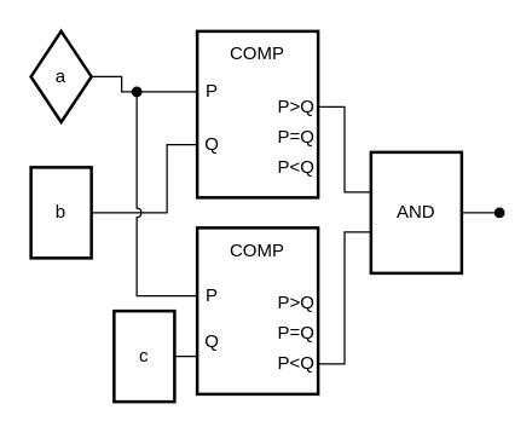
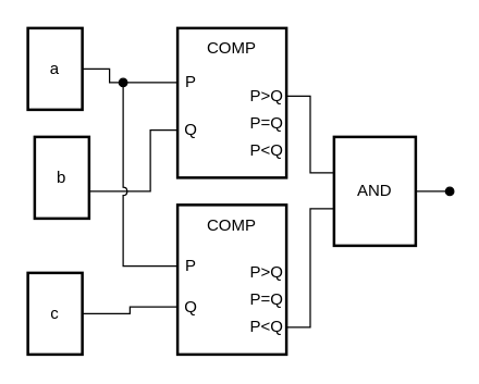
  <mxCell id="0" />
  <mxCell id="1" parent="0" />
- <mxCell id="2" value="a" style="rhombus;whiteSpace=wrap;html=1;fontSize=12;fontStyle=0;strokeWidth=2;" vertex="1" parent="1"><mxGeometry x="20" y="20" width="40" height="60" as="geometry" /></mxCell>
- <mxCell id="3" value="b" style="rounded=0;whiteSpace=wrap;html=1;fontSize=12;fontStyle=0;strokeWidth=2;" vertex="1" parent="1"><mxGeometry x="20" y="110" width="40" height="60" as="geometry" /></mxCell>
- <mxCell id="4" value="c" style="rounded=0;whiteSpace=wrap;html=1;fontSize=12;fontStyle=0;strokeWidth=2;" vertex="1" parent="1"><mxGeometry x="75" y="205" width="40" height="60" as="geometry" /></mxCell>
+ <mxCell id="2" value="a" style="rounded=0;whiteSpace=wrap;html=1;fontSize=12;fontStyle=0;strokeWidth=2;" vertex="1" parent="1"><mxGeometry x="20" y="20" width="40" height="60" as="geometry" /></mxCell>
+ <mxCell id="3" value="b" style="rounded=0;whiteSpace=wrap;html=1;fontSize=12;fontStyle=0;strokeWidth=2;" vertex="1" parent="1"><mxGeometry x="25" y="100" width="40" height="60" as="geometry" /></mxCell>
+ <mxCell id="4" value="c" style="rounded=0;whiteSpace=wrap;html=1;fontSize=12;fontStyle=0;strokeWidth=2;" vertex="1" parent="1"><mxGeometry x="20" y="200" width="40" height="60" as="geometry" /></mxCell>
  <mxCell id="5" value="" style="verticalLabelPosition=bottom;shadow=0;dashed=0;align=center;html=1;verticalAlign=top;shape=mxgraph.electrical.iec_logic_gates.and;points=[[0,0.33,0,0,0],[0,0.66,0,0,0],[1,0.5,0,0,0]];fontSize=12;fontStyle=0;strokeWidth=2;" vertex="1" parent="1"><mxGeometry x="245" y="100" width="60" height="80" as="geometry" /></mxCell>
  <mxCell id="6" value="" style="group;fontSize=12;fontStyle=0;strokeWidth=2;" vertex="1" connectable="0" parent="1"><mxGeometry x="130" y="20" width="80" height="110" as="geometry" /></mxCell>
  <mxCell id="7" value="" style="rounded=0;whiteSpace=wrap;html=1;fontSize=12;fontStyle=0;strokeWidth=2;" vertex="1" parent="6"><mxGeometry width="80" height="110" as="geometry" /></mxCell>
  <mxCell id="8" value="COMP" style="text;html=1;align=center;verticalAlign=middle;whiteSpace=wrap;rounded=0;fontSize=12;fontStyle=0" vertex="1" parent="6"><mxGeometry x="10" width="60" height="30" as="geometry" /></mxCell>
  <mxCell id="9" value="P" style="text;html=1;align=center;verticalAlign=middle;whiteSpace=wrap;rounded=0;fontSize=12;fontStyle=0" vertex="1" parent="6"><mxGeometry y="25" width="20" height="30" as="geometry" /></mxCell>
  <mxCell id="10" value="Q" style="text;html=1;align=center;verticalAlign=middle;whiteSpace=wrap;rounded=0;fontSize=12;fontStyle=0" vertex="1" parent="6"><mxGeometry y="60" width="20" height="30" as="geometry" /></mxCell>
  <mxCell id="11" value="P&amp;gt;Q" style="text;html=1;align=right;verticalAlign=middle;whiteSpace=wrap;rounded=0;fontSize=12;fontStyle=0" vertex="1" parent="6"><mxGeometry x="40" y="40" width="40" height="20" as="geometry" /></mxCell>
  <mxCell id="12" style="edgeStyle=none;html=1;exitX=0.75;exitY=0;exitDx=0;exitDy=0;fontSize=12;fontStyle=0" edge="1" parent="6" source="13" target="11"><mxGeometry relative="1" as="geometry" /></mxCell>
  <mxCell id="13" value="P=Q" style="text;html=1;align=right;verticalAlign=middle;whiteSpace=wrap;rounded=0;fontSize=12;fontStyle=0" vertex="1" parent="6"><mxGeometry x="40" y="60" width="40" height="20" as="geometry" /></mxCell>
  <mxCell id="14" value="P&amp;lt;Q" style="text;html=1;align=right;verticalAlign=middle;whiteSpace=wrap;rounded=0;fontSize=12;fontStyle=0" vertex="1" parent="6"><mxGeometry x="40" y="80" width="40" height="20" as="geometry" /></mxCell>
  <mxCell id="15" value="" style="endArrow=none;html=1;entryX=1;entryY=0.5;entryDx=0;entryDy=0;exitX=0;exitY=0.33;exitDx=0;exitDy=0;exitPerimeter=0;edgeStyle=orthogonalEdgeStyle;rounded=0;curved=0;fontSize=12;fontStyle=0" edge="1" parent="1" source="5" target="11"><mxGeometry width="50" height="50" relative="1" as="geometry"><mxPoint x="280" y="146.4" as="sourcePoint" /><mxPoint x="170" y="160" as="targetPoint" /></mxGeometry></mxCell>
  <mxCell id="16" value="" style="group;fontSize=12;fontStyle=0;strokeWidth=2;strokeColor=none;" vertex="1" connectable="0" parent="1"><mxGeometry x="130" y="150" width="80" height="110" as="geometry" /></mxCell>
  <mxCell id="17" value="" style="rounded=0;whiteSpace=wrap;html=1;fontSize=12;fontStyle=0;strokeWidth=2;" vertex="1" parent="16"><mxGeometry width="80" height="110" as="geometry" /></mxCell>
  <mxCell id="18" value="COMP" style="text;html=1;align=center;verticalAlign=middle;whiteSpace=wrap;rounded=0;fontSize=12;fontStyle=0" vertex="1" parent="16"><mxGeometry x="10" width="60" height="30" as="geometry" /></mxCell>
  <mxCell id="19" value="P" style="text;html=1;align=center;verticalAlign=middle;whiteSpace=wrap;rounded=0;fontSize=12;fontStyle=0" vertex="1" parent="16"><mxGeometry y="30" width="20" height="30" as="geometry" /></mxCell>
  <mxCell id="20" value="Q" style="text;html=1;align=center;verticalAlign=middle;whiteSpace=wrap;rounded=0;fontSize=12;fontStyle=0" vertex="1" parent="16"><mxGeometry y="60" width="20" height="30" as="geometry" /></mxCell>
  <mxCell id="21" value="P&amp;gt;Q" style="text;html=1;align=right;verticalAlign=middle;whiteSpace=wrap;rounded=0;fontSize=12;fontStyle=0" vertex="1" parent="16"><mxGeometry x="40" y="40" width="40" height="20" as="geometry" /></mxCell>
  <mxCell id="22" style="edgeStyle=none;html=1;exitX=0.75;exitY=0;exitDx=0;exitDy=0;fontSize=12;fontStyle=0" edge="1" parent="16" source="23" target="21"><mxGeometry relative="1" as="geometry" /></mxCell>
  <mxCell id="23" value="P=Q" style="text;html=1;align=right;verticalAlign=middle;whiteSpace=wrap;rounded=0;fontSize=12;fontStyle=0" vertex="1" parent="16"><mxGeometry x="40" y="60" width="40" height="20" as="geometry" /></mxCell>
  <mxCell id="24" value="P&amp;lt;Q" style="text;html=1;align=right;verticalAlign=middle;whiteSpace=wrap;rounded=0;fontSize=12;fontStyle=0" vertex="1" parent="16"><mxGeometry x="40" y="80" width="40" height="20" as="geometry" /></mxCell>
  <mxCell id="25" value="" style="endArrow=none;html=1;entryX=1;entryY=0.5;entryDx=0;entryDy=0;exitX=0;exitY=0.66;exitDx=0;exitDy=0;exitPerimeter=0;edgeStyle=orthogonalEdgeStyle;rounded=0;curved=0;fontSize=12;fontStyle=0" edge="1" parent="1" source="5" target="24"><mxGeometry width="50" height="50" relative="1" as="geometry"><mxPoint x="280" y="172.8" as="sourcePoint" /><mxPoint x="220" y="100" as="targetPoint" /></mxGeometry></mxCell>
  <mxCell id="26" value="" style="endArrow=none;html=1;exitX=1;exitY=0.5;exitDx=0;exitDy=0;entryX=0;entryY=0.5;entryDx=0;entryDy=0;rounded=0;edgeStyle=orthogonalEdgeStyle;fontSize=12;fontStyle=0" edge="1" parent="1" source="2" target="9"><mxGeometry width="50" height="50" relative="1" as="geometry"><mxPoint x="110" y="370" as="sourcePoint" /><mxPoint x="160" y="320" as="targetPoint" /><Array as="points"><mxPoint x="80" y="50" /><mxPoint x="80" y="60" /></Array></mxGeometry></mxCell>
  <mxCell id="27" value="" style="endArrow=none;html=1;exitX=1;exitY=0.5;exitDx=0;exitDy=0;entryX=0;entryY=0.5;entryDx=0;entryDy=0;rounded=0;edgeStyle=orthogonalEdgeStyle;fontSize=12;fontStyle=0" edge="1" parent="1" source="3" target="10"><mxGeometry width="50" height="50" relative="1" as="geometry"><mxPoint x="70" y="330" as="sourcePoint" /><mxPoint x="170" y="345" as="targetPoint" /><Array as="points"><mxPoint x="110" y="140" /><mxPoint x="110" y="95" /></Array></mxGeometry></mxCell>
  <mxCell id="28" value="" style="endArrow=none;html=1;exitX=1;exitY=0.5;exitDx=0;exitDy=0;entryX=0;entryY=0.5;entryDx=0;entryDy=0;rounded=0;edgeStyle=orthogonalEdgeStyle;fontSize=12;fontStyle=0" edge="1" parent="1" source="4" target="20"><mxGeometry width="50" height="50" relative="1" as="geometry"><mxPoint x="70" y="170" as="sourcePoint" /><mxPoint x="170" y="115" as="targetPoint" /></mxGeometry></mxCell>
  <mxCell id="29" value="" style="endArrow=none;html=1;entryX=0;entryY=0.5;entryDx=0;entryDy=0;rounded=0;edgeStyle=elbowEdgeStyle;startArrow=oval;startFill=1;jumpStyle=arc;fontSize=12;fontStyle=0" edge="1" parent="1" target="19"><mxGeometry width="50" height="50" relative="1" as="geometry"><mxPoint x="90" y="60" as="sourcePoint" /><mxPoint x="140" y="85" as="targetPoint" /><Array as="points"><mxPoint x="90" y="140" /></Array></mxGeometry></mxCell>
  <mxCell id="30" value="" style="endArrow=none;html=1;entryX=1;entryY=0.5;entryDx=0;entryDy=0;entryPerimeter=0;startArrow=oval;startFill=1;fontSize=12;fontStyle=0" edge="1" parent="1" target="5"><mxGeometry width="50" height="50" relative="1" as="geometry"><mxPoint x="330" y="140" as="sourcePoint" /><mxPoint x="220" y="180" as="targetPoint" /></mxGeometry></mxCell>
